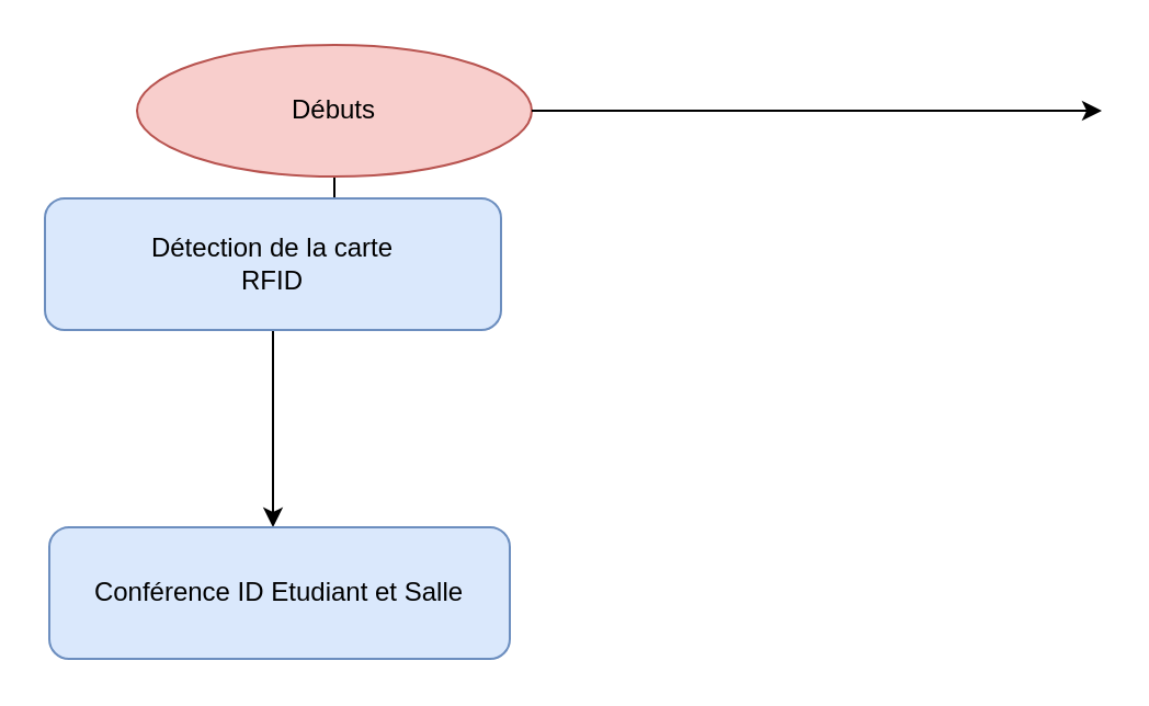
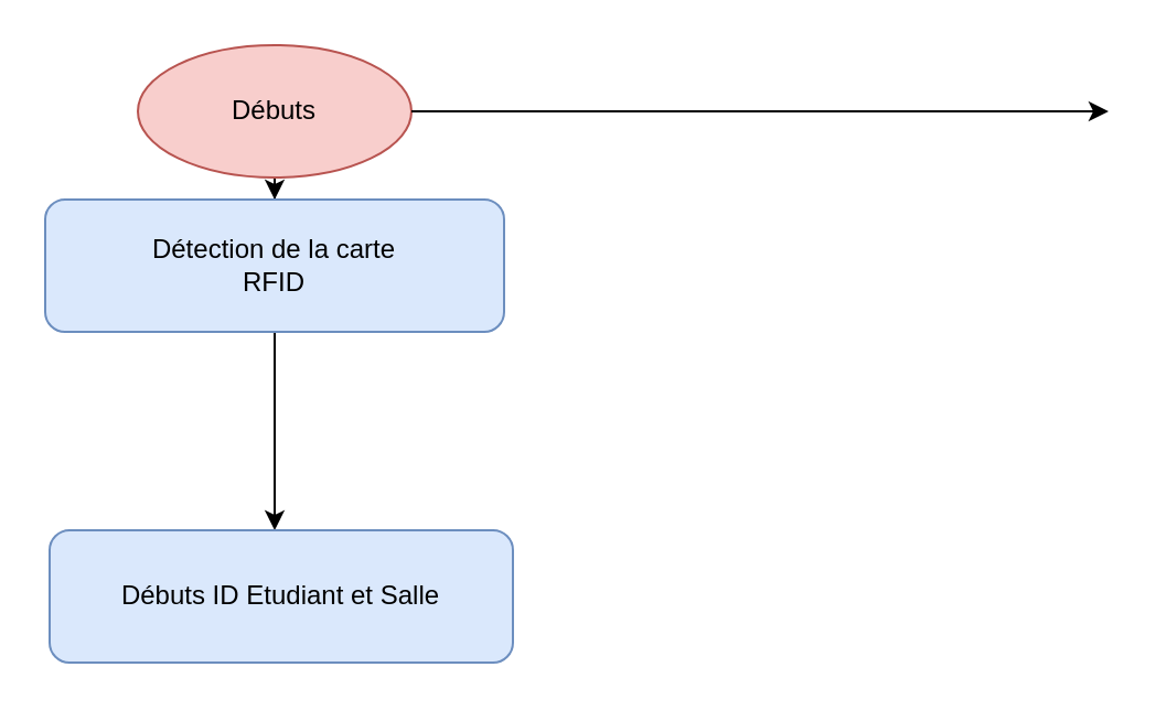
  <mxCell id="0" />
  <mxCell id="1" parent="0" />
  <mxCell id="2" style="edgeStyle=orthogonalEdgeStyle;rounded=0;orthogonalLoop=1;jettySize=auto;html=1;entryX=0.5;entryY=0;entryDx=0;entryDy=0;" edge="1" parent="1" source="3" target="6"><mxGeometry relative="1" as="geometry"><mxPoint x="124" y="120" as="targetPoint" /></mxGeometry></mxCell>
- <mxCell id="3" value="&lt;p class=&quot;MsoNormal&quot;&gt;&lt;font&gt;Débuts&lt;/font&gt;&lt;/p&gt;" style="ellipse;whiteSpace=wrap;html=1;fillColor=#f8cecc;strokeColor=#b85450;" vertex="1" parent="1"><mxGeometry x="62" y="20" width="180" height="60" as="geometry" /></mxCell>
+ <mxCell id="3" value="&lt;p class=&quot;MsoNormal&quot;&gt;&lt;font&gt;Débuts&lt;/font&gt;&lt;/p&gt;" style="ellipse;whiteSpace=wrap;html=1;fillColor=#f8cecc;strokeColor=#b85450;" vertex="1" parent="1"><mxGeometry x="62" y="20" width="124" height="60" as="geometry" /></mxCell>
  <mxCell id="4" style="edgeStyle=orthogonalEdgeStyle;rounded=0;orthogonalLoop=1;jettySize=auto;html=1;" edge="1" parent="1" source="3"><mxGeometry relative="1" as="geometry"><mxPoint x="502" y="50" as="targetPoint" /></mxGeometry></mxCell>
  <mxCell id="5" style="edgeStyle=orthogonalEdgeStyle;rounded=0;orthogonalLoop=1;jettySize=auto;html=1;" edge="1" parent="1" source="6"><mxGeometry relative="1" as="geometry"><mxPoint x="124" y="240" as="targetPoint" /></mxGeometry></mxCell>
  <mxCell id="6" value="&lt;p class=&quot;MsoNormal&quot;&gt;&lt;font&gt;Détection de la carte&lt;br/&gt;RFID&lt;/font&gt;&lt;/p&gt;" style="rounded=1;whiteSpace=wrap;html=1;fillColor=#dae8fc;strokeColor=#6c8ebf;" vertex="1" parent="1"><mxGeometry x="20" y="90" width="208" height="60" as="geometry" /></mxCell>
- <mxCell id="7" value="&lt;p class=&quot;MsoNormal&quot;&gt;&lt;font&gt;Conférence ID Etudiant et Salle&lt;/font&gt;&lt;/p&gt;" style="rounded=1;whiteSpace=wrap;html=1;fillColor=#dae8fc;strokeColor=#6c8ebf;" vertex="1" parent="1"><mxGeometry x="22" y="240" width="210" height="60" as="geometry" /></mxCell>
+ <mxCell id="7" value="&lt;p class=&quot;MsoNormal&quot;&gt;&lt;font&gt;Débuts ID Etudiant et Salle&lt;/font&gt;&lt;/p&gt;" style="rounded=1;whiteSpace=wrap;html=1;fillColor=#dae8fc;strokeColor=#6c8ebf;" vertex="1" parent="1"><mxGeometry x="22" y="240" width="210" height="60" as="geometry" /></mxCell>
